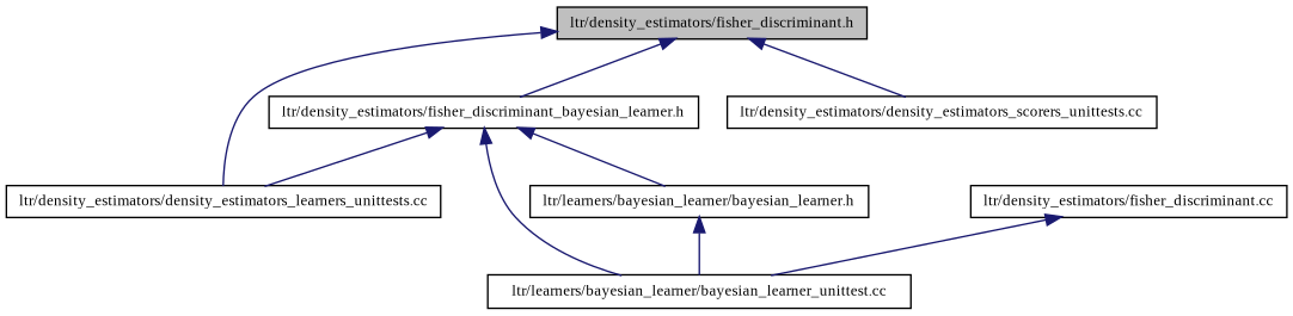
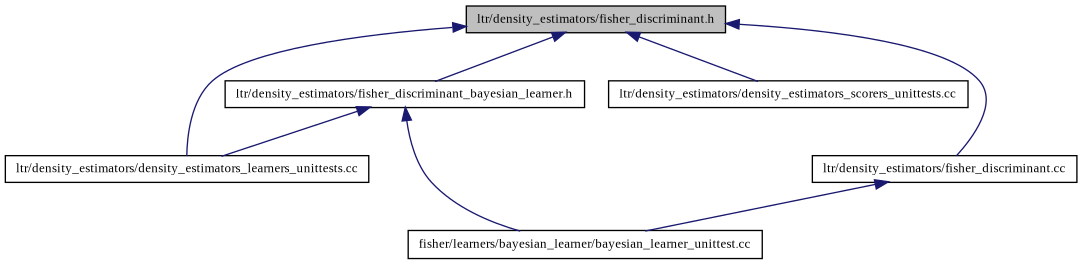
  digraph {
    fontname="Liberation Serif"
    node [color=black fillcolor=white fontname="Liberation Serif" fontsize=10 shape=record style=filled]
    edge [color=midnightblue dir=back fontname="Liberation Serif" fontsize=10 labelfontname=Helvetica labelfontsize=10 style=solid]
    n1 [fillcolor=grey75 fontcolor=black height=0.2 label="ltr/density_estimators/fisher_discriminant.h" width=0.4]
    n2 [height=0.2 label="ltr/density_estimators/fisher_discriminant_bayesian_learner.h" width=0.4]
    n3 [height=0.2 label="ltr/density_estimators/density_estimators_learners_unittests.cc" width=0.4]
    n4 [height=0.2 label="ltr/density_estimators/density_estimators_scorers_unittests.cc" width=0.4]
    n5 [height=0.2 label="ltr/density_estimators/fisher_discriminant.cc" width=0.4]
-   n6 [height=0.2 label="ltr/learners/bayesian_learner/bayesian_learner_unittest.cc" width=0.4]
-   n7 [height=0.2 label="ltr/learners/bayesian_learner/bayesian_learner.h" width=0.4]
+   n6 [height=0.2 label="fisher/learners/bayesian_learner/bayesian_learner_unittest.cc" width=0.4]
    n1 -> n2
    n1 -> n3
    n1 -> n4
+   n1 -> n5
    n2 -> n3
    n2 -> n6
-   n2 -> n7
    n5 -> n6
-   n7 -> n6
  }
